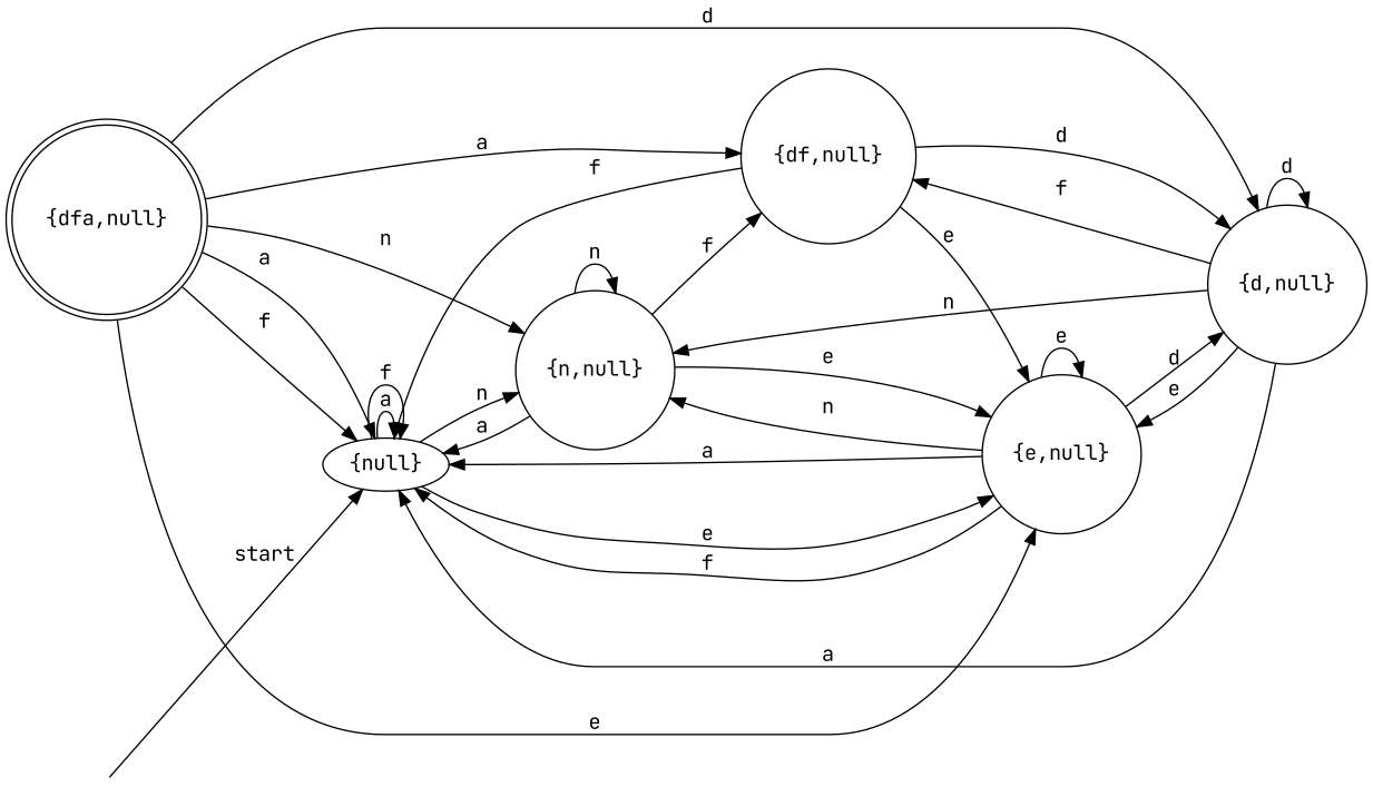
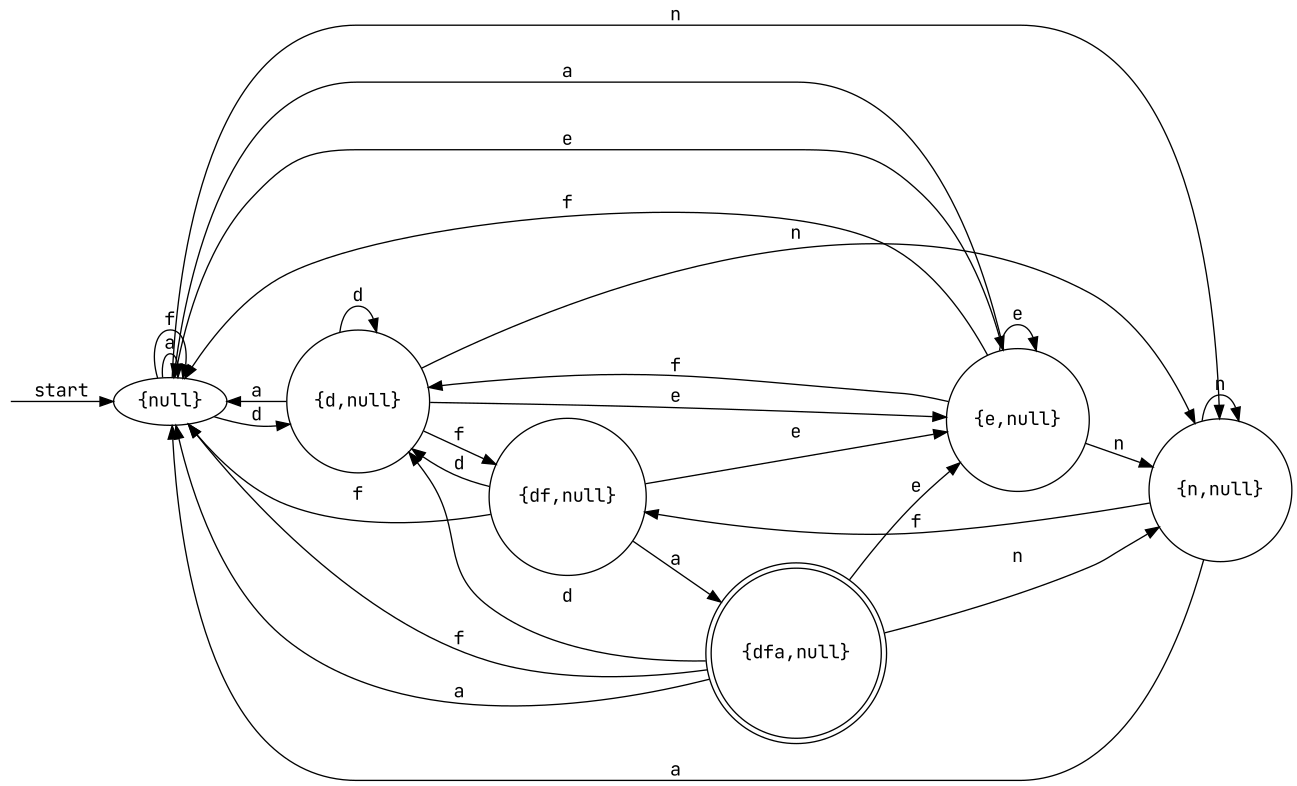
  digraph {
    fontname="JetBrains Mono"
    rankdir=LR
    node [fontname="JetBrains Mono" shape=circle]
    edge [fontname="JetBrains Mono"]
    __start [shape=point style=invis]
    "{null}" [shape=""]
    "{d,null}"
    "{n,null}"
    "{e,null}"
    "{df,null}"
    "{dfa,null}" [shape=doublecircle]
    __start -> "{null}" [label=start]
    "{null}" -> "{null}" [label=a]
    "{null}" -> "{null}" [label=f]
+   "{null}" -> "{d,null}" [label=d]
    "{null}" -> "{n,null}" [label=n]
    "{null}" -> "{e,null}" [label=e]
    "{d,null}" -> "{null}" [label=a]
    "{d,null}" -> "{d,null}" [label=d]
    "{d,null}" -> "{n,null}" [label=n]
    "{d,null}" -> "{e,null}" [label=e]
    "{d,null}" -> "{df,null}" [label=f]
    "{n,null}" -> "{null}" [label=a]
    "{n,null}" -> "{n,null}" [label=n]
-   "{n,null}" -> "{e,null}" [label=e]
    "{n,null}" -> "{df,null}" [label=f]
    "{e,null}" -> "{null}" [label=f]
    "{e,null}" -> "{null}" [label=a]
-   "{e,null}" -> "{d,null}" [label=d]
+   "{e,null}" -> "{d,null}" [label=f]
    "{e,null}" -> "{n,null}" [label=n]
    "{e,null}" -> "{e,null}" [label=e]
    "{df,null}" -> "{null}" [label=f]
    "{df,null}" -> "{d,null}" [label=d]
    "{df,null}" -> "{e,null}" [label=e]
-   "{dfa,null}" -> "{df,null}" [label=a]
+   "{df,null}" -> "{dfa,null}" [label=a]
    "{dfa,null}" -> "{null}" [label=f]
    "{dfa,null}" -> "{null}" [label=a]
    "{dfa,null}" -> "{d,null}" [label=d]
    "{dfa,null}" -> "{n,null}" [label=n]
    "{dfa,null}" -> "{e,null}" [label=e]
  }
